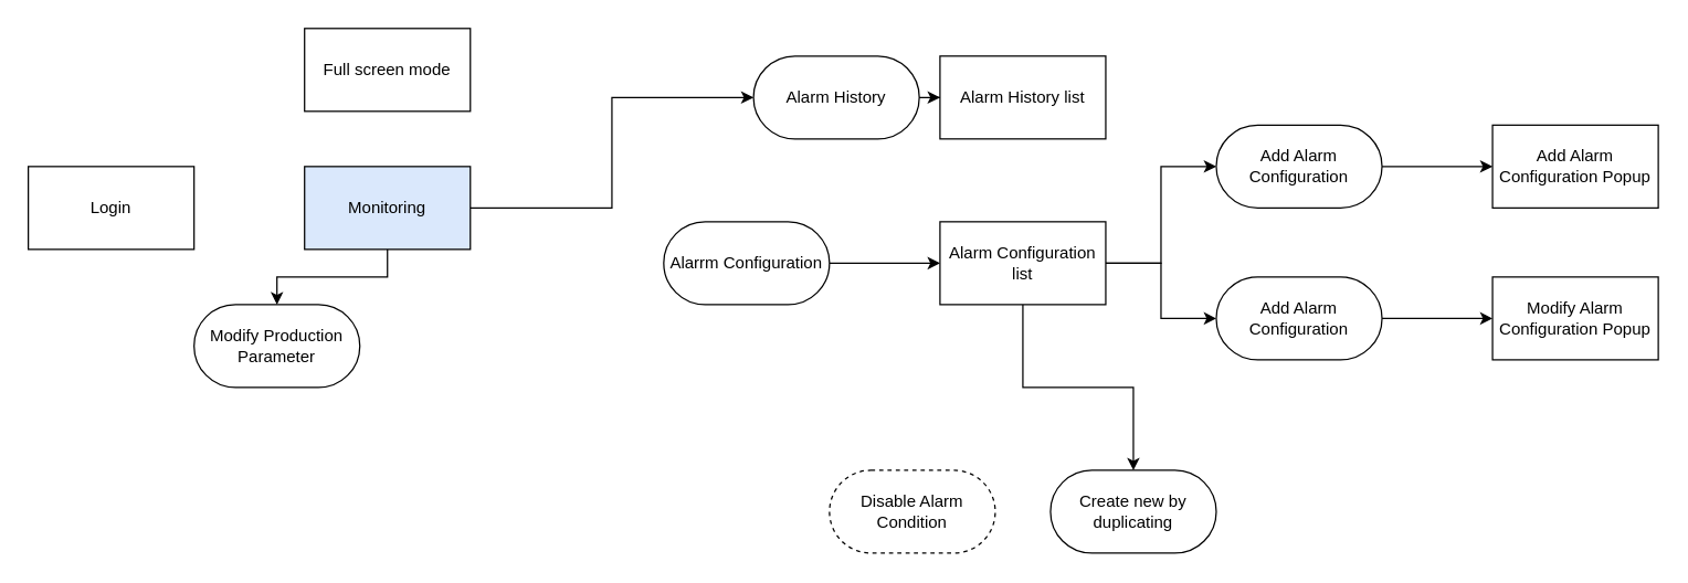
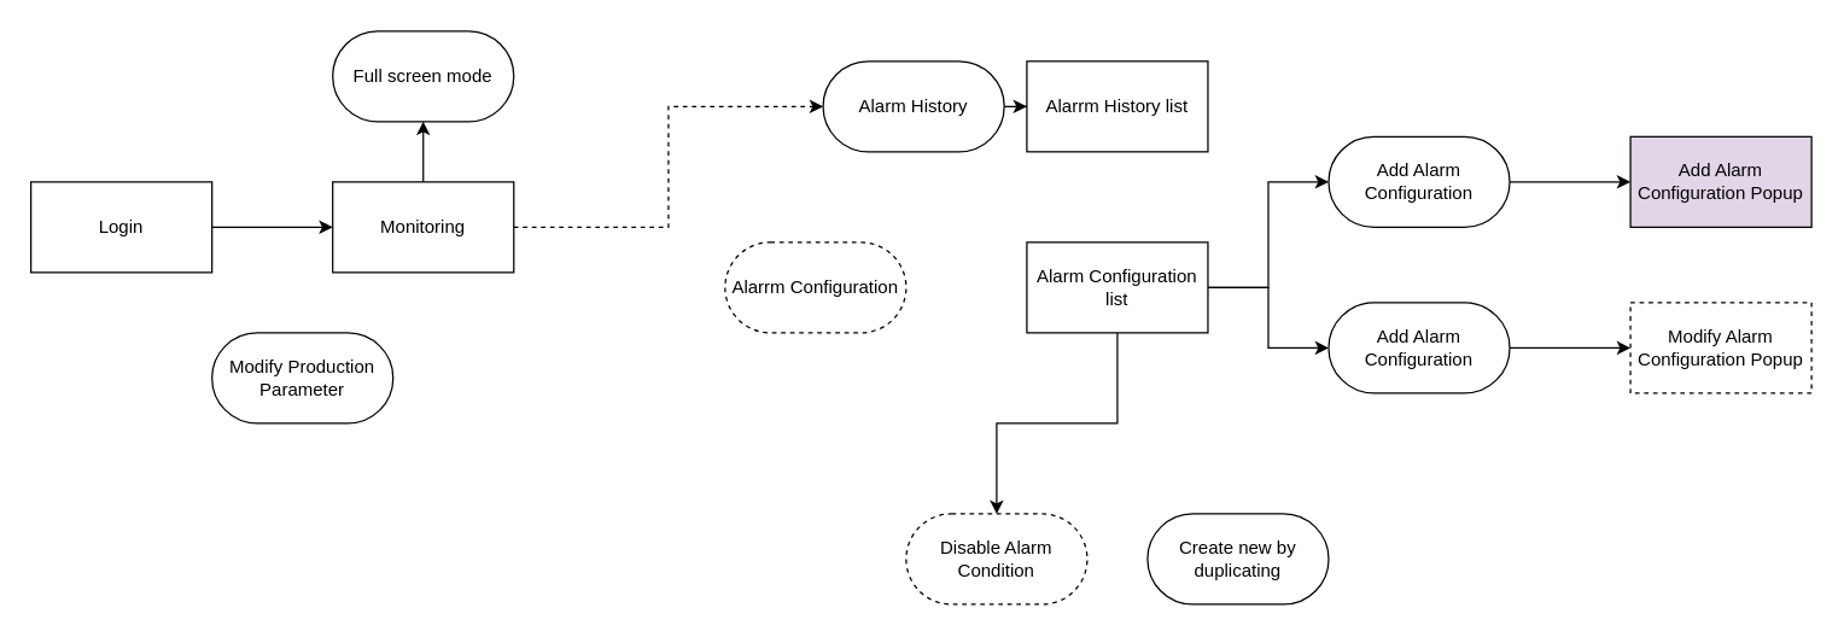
  <mxCell id="0" />
  <mxCell id="1" parent="0" />
+ <mxCell id="2" style="edgeStyle=orthogonalEdgeStyle;rounded=0;orthogonalLoop=1;jettySize=auto;html=1;entryX=0;entryY=0.5;entryDx=0;entryDy=0;" edge="1" parent="1" source="3" target="7"><mxGeometry relative="1" as="geometry" /></mxCell>
  <mxCell id="3" value="Login" style="rounded=0;whiteSpace=wrap;html=1;" vertex="1" parent="1"><mxGeometry x="20" y="120" width="120" height="60" as="geometry" /></mxCell>
- <mxCell id="5" style="edgeStyle=orthogonalEdgeStyle;rounded=0;orthogonalLoop=1;jettySize=auto;html=1;entryX=0.5;entryY=0;entryDx=0;entryDy=0;" edge="1" parent="1" source="7" target="8"><mxGeometry relative="1" as="geometry" /></mxCell>
- <mxCell id="6" style="edgeStyle=orthogonalEdgeStyle;rounded=0;orthogonalLoop=1;jettySize=auto;html=1;entryX=0;entryY=0.5;entryDx=0;entryDy=0;" edge="1" parent="1" source="7" target="11"><mxGeometry relative="1" as="geometry" /></mxCell>
- <mxCell id="7" value="Monitoring" style="rounded=0;whiteSpace=wrap;html=1;fillColor=#dae8fc;" vertex="1" parent="1"><mxGeometry x="220" y="120" width="120" height="60" as="geometry" /></mxCell>
+ <mxCell id="4" style="edgeStyle=orthogonalEdgeStyle;rounded=0;orthogonalLoop=1;jettySize=auto;html=1;entryX=0.5;entryY=1;entryDx=0;entryDy=0;" edge="1" parent="1" source="7" target="9"><mxGeometry relative="1" as="geometry" /></mxCell>
+ <mxCell id="6" style="edgeStyle=orthogonalEdgeStyle;rounded=0;orthogonalLoop=1;jettySize=auto;html=1;entryX=0;entryY=0.5;entryDx=0;entryDy=0;dashed=1;" edge="1" parent="1" source="7" target="11"><mxGeometry relative="1" as="geometry" /></mxCell>
+ <mxCell id="7" value="Monitoring" style="rounded=0;whiteSpace=wrap;html=1;" vertex="1" parent="1"><mxGeometry x="220" y="120" width="120" height="60" as="geometry" /></mxCell>
  <mxCell id="8" value="Modify Production Parameter" style="rounded=1;whiteSpace=wrap;html=1;arcSize=50;" vertex="1" parent="1"><mxGeometry x="140" y="220" width="120" height="60" as="geometry" /></mxCell>
- <mxCell id="9" value="Full screen mode" style="whiteSpace=wrap;html=1;arcSize=50;rounded=0;" vertex="1" parent="1"><mxGeometry x="220" y="20" width="120" height="60" as="geometry" /></mxCell>
+ <mxCell id="9" value="Full screen mode" style="rounded=1;whiteSpace=wrap;html=1;arcSize=50;" vertex="1" parent="1"><mxGeometry x="220" y="20" width="120" height="60" as="geometry" /></mxCell>
  <mxCell id="10" style="edgeStyle=orthogonalEdgeStyle;rounded=0;orthogonalLoop=1;jettySize=auto;html=1;entryX=0;entryY=0.5;entryDx=0;entryDy=0;" edge="1" parent="1" source="11" target="14"><mxGeometry relative="1" as="geometry"><mxPoint x="650" y="40" as="targetPoint" /></mxGeometry></mxCell>
  <mxCell id="11" value="Alarm History" style="rounded=1;whiteSpace=wrap;html=1;arcSize=50;" vertex="1" parent="1"><mxGeometry x="545" y="40" width="120" height="60" as="geometry" /></mxCell>
- <mxCell id="12" style="edgeStyle=orthogonalEdgeStyle;rounded=0;orthogonalLoop=1;jettySize=auto;html=1;entryX=0;entryY=0.5;entryDx=0;entryDy=0;" edge="1" parent="1" source="13" target="19"><mxGeometry relative="1" as="geometry" /></mxCell>
- <mxCell id="13" value="Alarrm Configuration" style="rounded=1;whiteSpace=wrap;html=1;arcSize=50;" vertex="1" parent="1"><mxGeometry x="480" y="160" width="120" height="60" as="geometry" /></mxCell>
- <mxCell id="14" value="Alarm History list" style="rounded=0;whiteSpace=wrap;html=1;" vertex="1" parent="1"><mxGeometry x="680" y="40" width="120" height="60" as="geometry" /></mxCell>
+ <mxCell id="13" value="Alarrm Configuration" style="rounded=1;whiteSpace=wrap;html=1;arcSize=50;dashed=1;" vertex="1" parent="1"><mxGeometry x="480" y="160" width="120" height="60" as="geometry" /></mxCell>
+ <mxCell id="14" value="Alarrm History list" style="rounded=0;whiteSpace=wrap;html=1;" vertex="1" parent="1"><mxGeometry x="680" y="40" width="120" height="60" as="geometry" /></mxCell>
  <mxCell id="15" style="edgeStyle=orthogonalEdgeStyle;rounded=0;orthogonalLoop=1;jettySize=auto;html=1;entryX=0;entryY=0.5;entryDx=0;entryDy=0;" edge="1" parent="1" source="19" target="21"><mxGeometry relative="1" as="geometry" /></mxCell>
  <mxCell id="16" style="edgeStyle=orthogonalEdgeStyle;rounded=0;orthogonalLoop=1;jettySize=auto;html=1;entryX=0;entryY=0.5;entryDx=0;entryDy=0;" edge="1" parent="1" source="19" target="24"><mxGeometry relative="1" as="geometry" /></mxCell>
- <mxCell id="18" style="edgeStyle=orthogonalEdgeStyle;rounded=0;orthogonalLoop=1;jettySize=auto;html=1;" edge="1" parent="1" source="19" target="26"><mxGeometry relative="1" as="geometry" /></mxCell>
+ <mxCell id="17" style="edgeStyle=orthogonalEdgeStyle;rounded=0;orthogonalLoop=1;jettySize=auto;html=1;" edge="1" parent="1" source="19" target="27"><mxGeometry relative="1" as="geometry" /></mxCell>
  <mxCell id="19" value="Alarm Configuration list" style="rounded=0;whiteSpace=wrap;html=1;" vertex="1" parent="1"><mxGeometry x="680" y="160" width="120" height="60" as="geometry" /></mxCell>
  <mxCell id="20" style="edgeStyle=orthogonalEdgeStyle;rounded=0;orthogonalLoop=1;jettySize=auto;html=1;" edge="1" parent="1" source="21" target="22"><mxGeometry relative="1" as="geometry" /></mxCell>
  <mxCell id="21" value="Add Alarm Configuration" style="rounded=1;whiteSpace=wrap;html=1;arcSize=50;" vertex="1" parent="1"><mxGeometry x="880" y="90" width="120" height="60" as="geometry" /></mxCell>
- <mxCell id="22" value="Add Alarm Configuration Popup" style="rounded=0;whiteSpace=wrap;html=1;" vertex="1" parent="1"><mxGeometry x="1080" y="90" width="120" height="60" as="geometry" /></mxCell>
+ <mxCell id="22" value="Add Alarm Configuration Popup" style="rounded=0;whiteSpace=wrap;html=1;fillColor=#e1d5e7;" vertex="1" parent="1"><mxGeometry x="1080" y="90" width="120" height="60" as="geometry" /></mxCell>
  <mxCell id="23" style="edgeStyle=orthogonalEdgeStyle;rounded=0;orthogonalLoop=1;jettySize=auto;html=1;entryX=0;entryY=0.5;entryDx=0;entryDy=0;" edge="1" parent="1" source="24" target="25"><mxGeometry relative="1" as="geometry" /></mxCell>
  <mxCell id="24" value="Add Alarm Configuration" style="rounded=1;whiteSpace=wrap;html=1;arcSize=50;" vertex="1" parent="1"><mxGeometry x="880" y="200" width="120" height="60" as="geometry" /></mxCell>
- <mxCell id="25" value="Modify Alarm Configuration Popup" style="rounded=0;whiteSpace=wrap;html=1;" vertex="1" parent="1"><mxGeometry x="1080" y="200" width="120" height="60" as="geometry" /></mxCell>
+ <mxCell id="25" value="Modify Alarm Configuration Popup" style="rounded=0;whiteSpace=wrap;html=1;dashed=1;" vertex="1" parent="1"><mxGeometry x="1080" y="200" width="120" height="60" as="geometry" /></mxCell>
  <mxCell id="26" value="Create new by duplicating" style="rounded=1;whiteSpace=wrap;html=1;arcSize=50;" vertex="1" parent="1"><mxGeometry x="760" y="340" width="120" height="60" as="geometry" /></mxCell>
  <mxCell id="27" value="Disable Alarm Condition" style="rounded=1;whiteSpace=wrap;html=1;arcSize=50;dashed=1;" vertex="1" parent="1"><mxGeometry x="600" y="340" width="120" height="60" as="geometry" /></mxCell>
